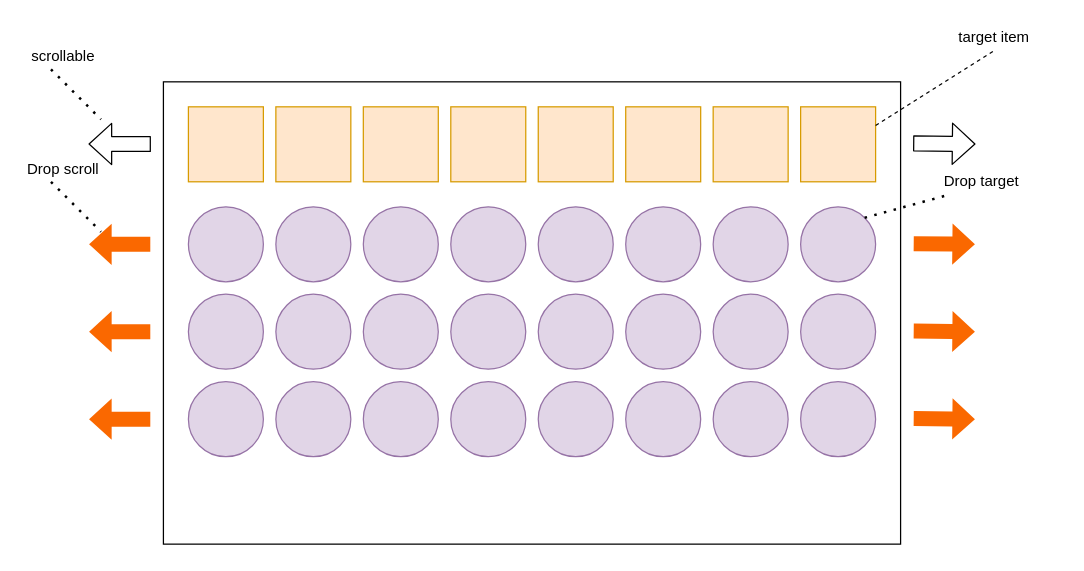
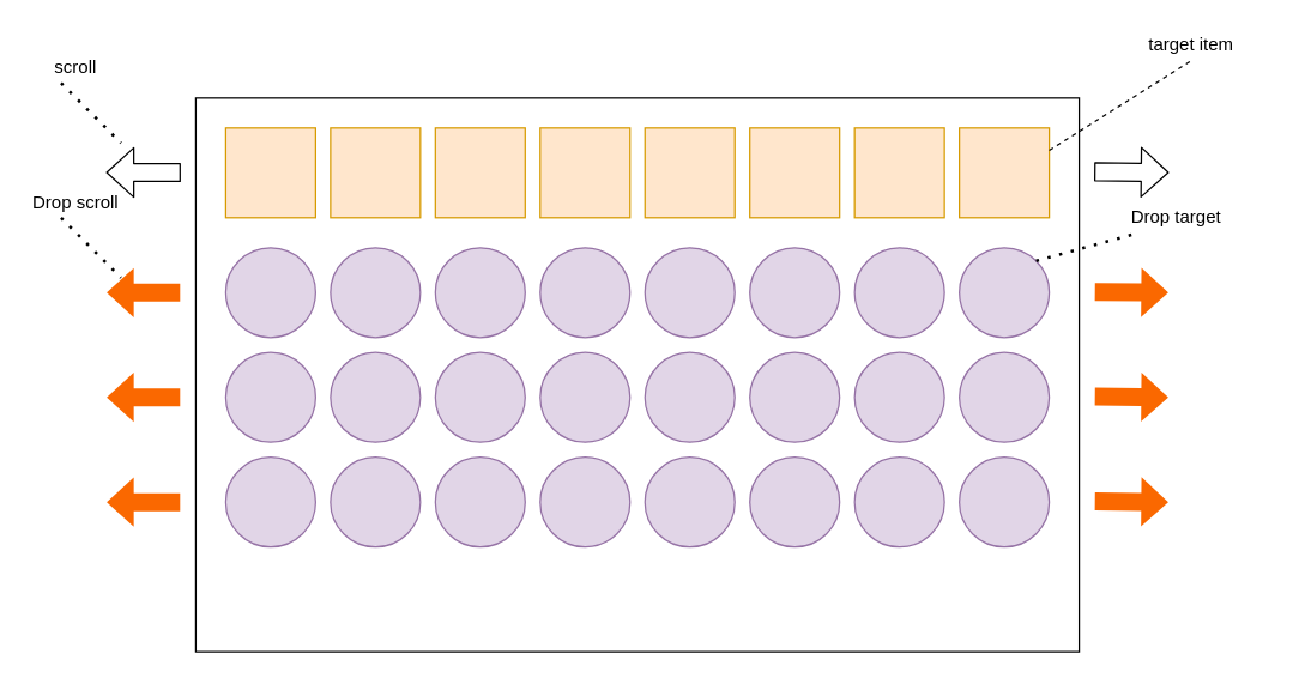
  <mxCell id="0" />
  <mxCell id="1" parent="0" />
  <mxCell id="2" value="" style="rounded=0;whiteSpace=wrap;html=1;" vertex="1" parent="1"><mxGeometry x="130" y="65" width="590" height="370" as="geometry" /></mxCell>
  <mxCell id="3" value="" style="rounded=0;whiteSpace=wrap;html=1;fillColor=#ffe6cc;strokeColor=#d79b00;" vertex="1" parent="1"><mxGeometry x="150" y="85" width="60" height="60" as="geometry" /></mxCell>
  <mxCell id="4" value="" style="rounded=0;whiteSpace=wrap;html=1;fillColor=#ffe6cc;strokeColor=#d79b00;" vertex="1" parent="1"><mxGeometry x="220" y="85" width="60" height="60" as="geometry" /></mxCell>
  <mxCell id="5" value="" style="rounded=0;whiteSpace=wrap;html=1;fillColor=#ffe6cc;strokeColor=#d79b00;" vertex="1" parent="1"><mxGeometry x="290" y="85" width="60" height="60" as="geometry" /></mxCell>
  <mxCell id="6" value="" style="rounded=0;whiteSpace=wrap;html=1;fillColor=#ffe6cc;strokeColor=#d79b00;" vertex="1" parent="1"><mxGeometry x="360" y="85" width="60" height="60" as="geometry" /></mxCell>
  <mxCell id="7" value="" style="rounded=0;whiteSpace=wrap;html=1;fillColor=#ffe6cc;strokeColor=#d79b00;" vertex="1" parent="1"><mxGeometry x="430" y="85" width="60" height="60" as="geometry" /></mxCell>
  <mxCell id="8" value="" style="rounded=0;whiteSpace=wrap;html=1;fillColor=#ffe6cc;strokeColor=#d79b00;" vertex="1" parent="1"><mxGeometry x="500" y="85" width="60" height="60" as="geometry" /></mxCell>
  <mxCell id="9" value="" style="rounded=0;whiteSpace=wrap;html=1;fillColor=#ffe6cc;strokeColor=#d79b00;" vertex="1" parent="1"><mxGeometry x="570" y="85" width="60" height="60" as="geometry" /></mxCell>
  <mxCell id="10" value="" style="rounded=0;whiteSpace=wrap;html=1;fillColor=#ffe6cc;strokeColor=#d79b00;" vertex="1" parent="1"><mxGeometry x="640" y="85" width="60" height="60" as="geometry" /></mxCell>
  <mxCell id="11" value="" style="endArrow=none;dashed=1;html=1;entryX=0.5;entryY=1;entryDx=0;entryDy=0;exitX=1;exitY=0.25;exitDx=0;exitDy=0;" edge="1" parent="1" source="10" target="12"><mxGeometry width="50" height="50" relative="1" as="geometry"><mxPoint x="730" y="70" as="sourcePoint" /><mxPoint x="655" y="60" as="targetPoint" /></mxGeometry></mxCell>
  <mxCell id="12" value="target item" style="text;html=1;strokeColor=none;fillColor=none;align=center;verticalAlign=middle;whiteSpace=wrap;rounded=0;" vertex="1" parent="1"><mxGeometry x="745" y="20" width="100" height="20" as="geometry" /></mxCell>
  <mxCell id="13" value="" style="ellipse;whiteSpace=wrap;html=1;fillColor=#e1d5e7;strokeColor=#9673a6;" vertex="1" parent="1"><mxGeometry x="220" y="165" width="60" height="60" as="geometry" /></mxCell>
  <mxCell id="14" value="" style="ellipse;whiteSpace=wrap;html=1;fillColor=#e1d5e7;strokeColor=#9673a6;" vertex="1" parent="1"><mxGeometry x="290" y="165" width="60" height="60" as="geometry" /></mxCell>
  <mxCell id="15" value="" style="ellipse;whiteSpace=wrap;html=1;fillColor=#e1d5e7;strokeColor=#9673a6;" vertex="1" parent="1"><mxGeometry x="360" y="165" width="60" height="60" as="geometry" /></mxCell>
  <mxCell id="16" value="" style="ellipse;whiteSpace=wrap;html=1;fillColor=#e1d5e7;strokeColor=#9673a6;" vertex="1" parent="1"><mxGeometry x="430" y="165" width="60" height="60" as="geometry" /></mxCell>
  <mxCell id="17" value="" style="ellipse;whiteSpace=wrap;html=1;fillColor=#e1d5e7;strokeColor=#9673a6;" vertex="1" parent="1"><mxGeometry x="500" y="165" width="60" height="60" as="geometry" /></mxCell>
  <mxCell id="18" value="" style="ellipse;whiteSpace=wrap;html=1;fillColor=#e1d5e7;strokeColor=#9673a6;" vertex="1" parent="1"><mxGeometry x="570" y="165" width="60" height="60" as="geometry" /></mxCell>
  <mxCell id="19" value="" style="shape=flexArrow;endArrow=classic;html=1;width=12;endSize=5.69;fillColor=#fa6800;strokeColor=none;" edge="1" parent="1"><mxGeometry width="50" height="50" relative="1" as="geometry"><mxPoint x="730" y="194.5" as="sourcePoint" /><mxPoint x="780" y="195" as="targetPoint" /></mxGeometry></mxCell>
  <mxCell id="20" value="" style="shape=flexArrow;endArrow=classic;html=1;width=12;endSize=5.69;fillColor=#fa6800;strokeColor=none;" edge="1" parent="1"><mxGeometry width="50" height="50" relative="1" as="geometry"><mxPoint x="120" y="195" as="sourcePoint" /><mxPoint x="70" y="195" as="targetPoint" /></mxGeometry></mxCell>
  <mxCell id="21" value="" style="ellipse;whiteSpace=wrap;html=1;fillColor=#e1d5e7;strokeColor=#9673a6;" vertex="1" parent="1"><mxGeometry x="150" y="165" width="60" height="60" as="geometry" /></mxCell>
  <mxCell id="22" value="" style="ellipse;whiteSpace=wrap;html=1;fillColor=#e1d5e7;strokeColor=#9673a6;" vertex="1" parent="1"><mxGeometry x="640" y="165" width="60" height="60" as="geometry" /></mxCell>
  <mxCell id="23" value="" style="ellipse;whiteSpace=wrap;html=1;fillColor=#e1d5e7;strokeColor=#9673a6;" vertex="1" parent="1"><mxGeometry x="220" y="235" width="60" height="60" as="geometry" /></mxCell>
  <mxCell id="24" value="" style="ellipse;whiteSpace=wrap;html=1;fillColor=#e1d5e7;strokeColor=#9673a6;" vertex="1" parent="1"><mxGeometry x="290" y="235" width="60" height="60" as="geometry" /></mxCell>
  <mxCell id="25" value="" style="ellipse;whiteSpace=wrap;html=1;fillColor=#e1d5e7;strokeColor=#9673a6;" vertex="1" parent="1"><mxGeometry x="360" y="235" width="60" height="60" as="geometry" /></mxCell>
  <mxCell id="26" value="" style="ellipse;whiteSpace=wrap;html=1;fillColor=#e1d5e7;strokeColor=#9673a6;" vertex="1" parent="1"><mxGeometry x="430" y="235" width="60" height="60" as="geometry" /></mxCell>
  <mxCell id="27" value="" style="ellipse;whiteSpace=wrap;html=1;fillColor=#e1d5e7;strokeColor=#9673a6;" vertex="1" parent="1"><mxGeometry x="500" y="235" width="60" height="60" as="geometry" /></mxCell>
  <mxCell id="28" value="" style="ellipse;whiteSpace=wrap;html=1;fillColor=#e1d5e7;strokeColor=#9673a6;" vertex="1" parent="1"><mxGeometry x="570" y="235" width="60" height="60" as="geometry" /></mxCell>
  <mxCell id="29" value="" style="shape=flexArrow;endArrow=classic;html=1;width=12;endSize=5.69;fillColor=#fa6800;strokeColor=none;" edge="1" parent="1"><mxGeometry width="50" height="50" relative="1" as="geometry"><mxPoint x="730" y="264.5" as="sourcePoint" /><mxPoint x="780" y="265" as="targetPoint" /></mxGeometry></mxCell>
  <mxCell id="30" value="" style="shape=flexArrow;endArrow=classic;html=1;width=12;endSize=5.69;fillColor=#fa6800;strokeColor=none;" edge="1" parent="1"><mxGeometry width="50" height="50" relative="1" as="geometry"><mxPoint x="120" y="265" as="sourcePoint" /><mxPoint x="70" y="265" as="targetPoint" /></mxGeometry></mxCell>
  <mxCell id="31" value="" style="ellipse;whiteSpace=wrap;html=1;fillColor=#e1d5e7;strokeColor=#9673a6;" vertex="1" parent="1"><mxGeometry x="150" y="235" width="60" height="60" as="geometry" /></mxCell>
  <mxCell id="32" value="" style="ellipse;whiteSpace=wrap;html=1;fillColor=#e1d5e7;strokeColor=#9673a6;" vertex="1" parent="1"><mxGeometry x="640" y="235" width="60" height="60" as="geometry" /></mxCell>
  <mxCell id="33" value="" style="ellipse;whiteSpace=wrap;html=1;fillColor=#e1d5e7;strokeColor=#9673a6;" vertex="1" parent="1"><mxGeometry x="220" y="305" width="60" height="60" as="geometry" /></mxCell>
  <mxCell id="34" value="" style="ellipse;whiteSpace=wrap;html=1;fillColor=#e1d5e7;strokeColor=#9673a6;" vertex="1" parent="1"><mxGeometry x="290" y="305" width="60" height="60" as="geometry" /></mxCell>
  <mxCell id="35" value="" style="ellipse;whiteSpace=wrap;html=1;fillColor=#e1d5e7;strokeColor=#9673a6;" vertex="1" parent="1"><mxGeometry x="360" y="305" width="60" height="60" as="geometry" /></mxCell>
  <mxCell id="36" value="" style="ellipse;whiteSpace=wrap;html=1;fillColor=#e1d5e7;strokeColor=#9673a6;" vertex="1" parent="1"><mxGeometry x="430" y="305" width="60" height="60" as="geometry" /></mxCell>
  <mxCell id="37" value="" style="ellipse;whiteSpace=wrap;html=1;fillColor=#e1d5e7;strokeColor=#9673a6;" vertex="1" parent="1"><mxGeometry x="500" y="305" width="60" height="60" as="geometry" /></mxCell>
  <mxCell id="38" value="" style="ellipse;whiteSpace=wrap;html=1;fillColor=#e1d5e7;strokeColor=#9673a6;" vertex="1" parent="1"><mxGeometry x="570" y="305" width="60" height="60" as="geometry" /></mxCell>
  <mxCell id="39" value="" style="shape=flexArrow;endArrow=classic;html=1;width=12;endSize=5.69;fillColor=#fa6800;strokeColor=none;" edge="1" parent="1"><mxGeometry width="50" height="50" relative="1" as="geometry"><mxPoint x="730" y="334.5" as="sourcePoint" /><mxPoint x="780" y="335" as="targetPoint" /></mxGeometry></mxCell>
  <mxCell id="40" value="" style="shape=flexArrow;endArrow=classic;html=1;width=12;endSize=5.69;fillColor=#fa6800;strokeColor=none;" edge="1" parent="1"><mxGeometry width="50" height="50" relative="1" as="geometry"><mxPoint x="120" y="335" as="sourcePoint" /><mxPoint x="70" y="335" as="targetPoint" /></mxGeometry></mxCell>
  <mxCell id="41" value="" style="ellipse;whiteSpace=wrap;html=1;fillColor=#e1d5e7;strokeColor=#9673a6;" vertex="1" parent="1"><mxGeometry x="150" y="305" width="60" height="60" as="geometry" /></mxCell>
  <mxCell id="42" value="" style="ellipse;whiteSpace=wrap;html=1;fillColor=#e1d5e7;strokeColor=#9673a6;" vertex="1" parent="1"><mxGeometry x="640" y="305" width="60" height="60" as="geometry" /></mxCell>
  <mxCell id="43" value="" style="endArrow=none;dashed=1;html=1;dashPattern=1 3;strokeWidth=2;exitX=1;exitY=0;exitDx=0;exitDy=0;entryX=0.25;entryY=1;entryDx=0;entryDy=0;" edge="1" parent="1" source="22" target="44"><mxGeometry width="50" height="50" relative="1" as="geometry"><mxPoint x="780" y="145" as="sourcePoint" /><mxPoint x="800" y="105" as="targetPoint" /></mxGeometry></mxCell>
  <mxCell id="44" value="Drop target" style="text;html=1;strokeColor=none;fillColor=none;align=center;verticalAlign=middle;whiteSpace=wrap;rounded=0;" vertex="1" parent="1"><mxGeometry x="735" y="135" width="100" height="20" as="geometry" /></mxCell>
  <mxCell id="45" value="" style="shape=flexArrow;endArrow=classic;html=1;width=12;endSize=5.69;" edge="1" parent="1"><mxGeometry width="50" height="50" relative="1" as="geometry"><mxPoint x="730" y="114.25" as="sourcePoint" /><mxPoint x="780" y="114.75" as="targetPoint" /></mxGeometry></mxCell>
  <mxCell id="46" value="" style="shape=flexArrow;endArrow=classic;html=1;width=12;endSize=5.69;" edge="1" parent="1"><mxGeometry width="50" height="50" relative="1" as="geometry"><mxPoint x="120" y="114.75" as="sourcePoint" /><mxPoint x="70" y="114.75" as="targetPoint" /></mxGeometry></mxCell>
  <mxCell id="47" value="" style="endArrow=none;dashed=1;html=1;dashPattern=1 3;strokeWidth=2;" edge="1" parent="1"><mxGeometry width="50" height="50" relative="1" as="geometry"><mxPoint x="40" y="55" as="sourcePoint" /><mxPoint x="80" y="95" as="targetPoint" /></mxGeometry></mxCell>
- <mxCell id="48" value="scrollable" style="text;html=1;strokeColor=none;fillColor=none;align=center;verticalAlign=middle;whiteSpace=wrap;rounded=0;" vertex="1" parent="1"><mxGeometry x="20" y="35" width="60" height="20" as="geometry" /></mxCell>
+ <mxCell id="48" value="scroll" style="text;html=1;strokeColor=none;fillColor=none;align=center;verticalAlign=middle;whiteSpace=wrap;rounded=0;" vertex="1" parent="1"><mxGeometry x="20" y="35" width="60" height="20" as="geometry" /></mxCell>
  <mxCell id="49" value="" style="endArrow=none;dashed=1;html=1;dashPattern=1 3;strokeWidth=2;" edge="1" parent="1"><mxGeometry width="50" height="50" relative="1" as="geometry"><mxPoint x="40" y="145" as="sourcePoint" /><mxPoint x="80" y="185" as="targetPoint" /></mxGeometry></mxCell>
  <mxCell id="50" value="Drop scroll" style="text;html=1;strokeColor=none;fillColor=none;align=center;verticalAlign=middle;whiteSpace=wrap;rounded=0;" vertex="1" parent="1"><mxGeometry x="20" y="125" width="60" height="20" as="geometry" /></mxCell>
